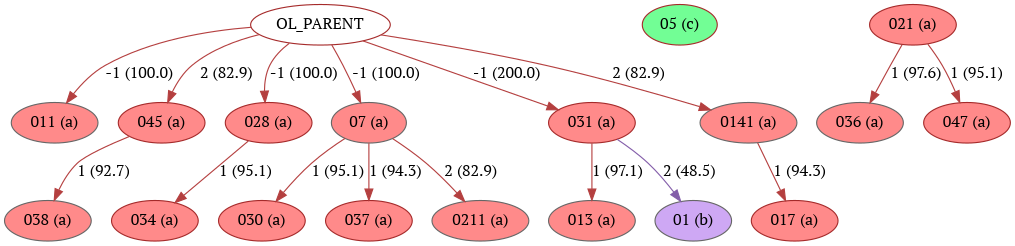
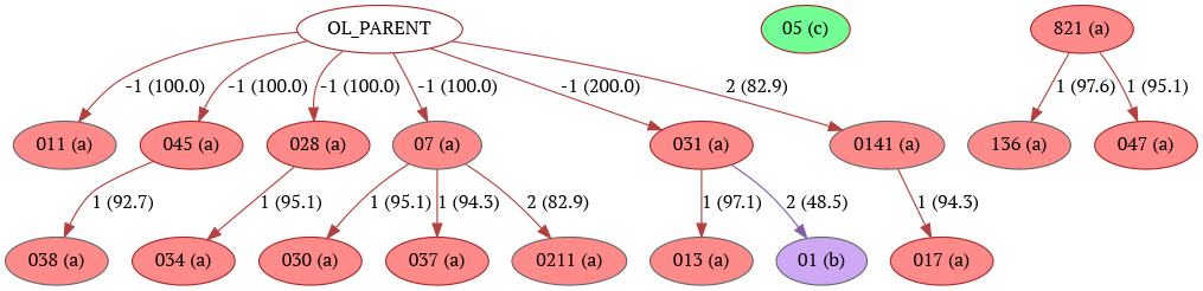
  strict digraph {
    fontname="PT Serif"
    node [color=brown fillcolor="#FF8A8A" fontname="PT Serif" style=filled]
    edge [color="#b43f3f" fontname="PT Serif"]
    "013 (a)" [color=gray40]
    "011 (a)" [color=gray40]
    "038 (a)" [color=gray40]
    "045 (a)"
    "01 (b)" [color=gray40 fillcolor="#CEA8F4"]
    "05 (c)" [fillcolor="#72FE95"]
    "028 (a)"
    "034 (a)"
-   "036 (a)" [color=gray40]
+   "036 (a)" [color=gray40 label="136 (a)"]
    "07 (a)" [color=gray40]
    "030 (a)"
    "037 (a)"
    "0211 (a)" [color=gray40]
-   "021 (a)"
+   "021 (a)" [label="821 (a)"]
    "047 (a)"
    OL_PARENT [fillcolor="" style=""]
    "031 (a)"
    "0141 (a)" [color=gray40]
    "017 (a)"
    "045 (a)" -> "038 (a)" [label="1 (92.7)"]
    "028 (a)" -> "034 (a)" [label="1 (95.1)"]
    "07 (a)" -> "030 (a)" [label="1 (95.1)"]
    "07 (a)" -> "037 (a)" [label="1 (94.3)"]
    "07 (a)" -> "0211 (a)" [label="2 (82.9)"]
    "021 (a)" -> "036 (a)" [label="1 (97.6)"]
    "021 (a)" -> "047 (a)" [label="1 (95.1)"]
    OL_PARENT -> "011 (a)" [label="-1 (100.0)"]
-   OL_PARENT -> "045 (a)" [label="2 (82.9)"]
+   OL_PARENT -> "045 (a)" [label="-1 (100.0)"]
    OL_PARENT -> "028 (a)" [label="-1 (100.0)"]
    OL_PARENT -> "07 (a)" [label="-1 (100.0)"]
    OL_PARENT -> "031 (a)" [label="-1 (200.0)"]
    OL_PARENT -> "0141 (a)" [label="2 (82.9)"]
    "031 (a)" -> "013 (a)" [label="1 (97.1)"]
    "031 (a)" -> "01 (b)" [color="#835da9" label="2 (48.5)"]
    "0141 (a)" -> "017 (a)" [label="1 (94.3)"]
  }
